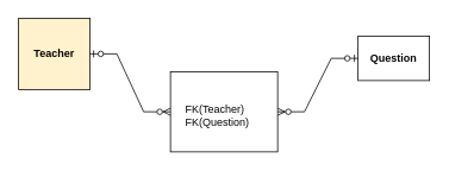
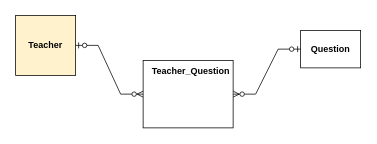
  <mxCell id="0" />
  <mxCell id="1" parent="0" />
  <mxCell id="2" value="Teacher" style="whiteSpace=wrap;html=1;aspect=fixed;fontStyle=1;fillColor=#fff2cc;" vertex="1" parent="1"><mxGeometry x="20" y="20" width="80" height="80" as="geometry" /></mxCell>
  <mxCell id="3" value="Question" style="whiteSpace=wrap;html=1;aspect=fixed;fontStyle=1" vertex="1" parent="1"><mxGeometry x="400" y="40" width="80" height="50" as="geometry" /></mxCell>
  <mxCell id="4" value="" style="edgeStyle=entityRelationEdgeStyle;fontSize=12;html=1;endArrow=ERzeroToMany;startArrow=ERzeroToOne;rounded=0;exitX=0;exitY=0.5;exitDx=0;exitDy=0;entryX=1;entryY=0.5;entryDx=0;entryDy=0;" edge="1" parent="1" source="3" target="7"><mxGeometry width="100" height="100" relative="1" as="geometry"><mxPoint x="460" y="300" as="sourcePoint" /><mxPoint x="400" y="280" as="targetPoint" /></mxGeometry></mxCell>
  <mxCell id="5" value="" style="edgeStyle=entityRelationEdgeStyle;fontSize=12;html=1;endArrow=ERzeroToMany;startArrow=ERzeroToOne;rounded=0;exitX=1;exitY=0.5;exitDx=0;exitDy=0;entryX=0;entryY=0.5;entryDx=0;entryDy=0;" edge="1" parent="1" source="2" target="7"><mxGeometry width="100" height="100" relative="1" as="geometry"><mxPoint x="30" y="130" as="sourcePoint" /><mxPoint x="130" y="250" as="targetPoint" /></mxGeometry></mxCell>
  <mxCell id="6" value="" style="group" vertex="1" connectable="0" parent="1"><mxGeometry x="190" y="80" width="120" height="90" as="geometry" /></mxCell>
  <mxCell id="7" value="" style="rounded=0;whiteSpace=wrap;html=1;" vertex="1" parent="6"><mxGeometry width="120" height="90" as="geometry" /></mxCell>
- <mxCell id="8" value="&lt;div&gt;FK(Teacher)&lt;/div&gt;&lt;div&gt;FK(Question)&lt;br&gt;&lt;/div&gt;" style="text;html=1;align=left;verticalAlign=middle;resizable=0;points=[];autosize=1;strokeColor=none;fillColor=none;" vertex="1" parent="6"><mxGeometry x="15" y="28.636" width="90" height="40" as="geometry" /></mxCell>
+ <mxCell id="9" value="Teacher_Question" style="text;whiteSpace=wrap;html=1;fontStyle=1" vertex="1" parent="6"><mxGeometry x="10" width="110" height="24.545" as="geometry" /></mxCell>
